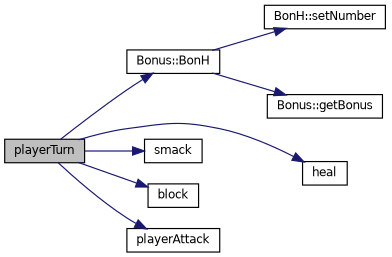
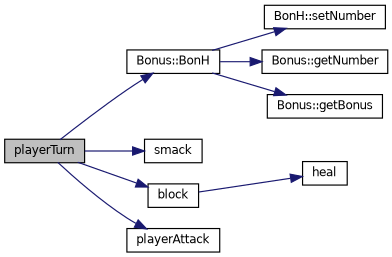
  digraph {
    rankdir=LR
    node [color=black fillcolor=white fontname=Helvetica fontsize=10 shape=record style=filled]
    edge [color=midnightblue fontname=Helvetica fontsize=10 labelfontname=Helvetica labelfontsize=10 style=solid]
    n1 [fillcolor=grey75 fontcolor=black height=0.2 label=playerTurn width=0.4]
    n2 [height=0.2 label="Bonus::BonH" width=0.4]
    n3 [height=0.2 label=heal width=0.4]
    n4 [height=0.2 label=smack width=0.4]
    n5 [height=0.2 label=block width=0.4]
    n6 [height=0.2 label=playerAttack width=0.4]
    n7 [height=0.2 label="BonH::setNumber" width=0.4]
+   n8 [height=0.2 label="Bonus::getNumber" width=0.4]
    n9 [height=0.2 label="Bonus::getBonus" width=0.4]
    n1 -> n2
-   n1 -> n3
+   n5 -> n3
    n1 -> n4
    n1 -> n5
    n1 -> n6
    n2 -> n7
+   n2 -> n8
    n2 -> n9
  }
